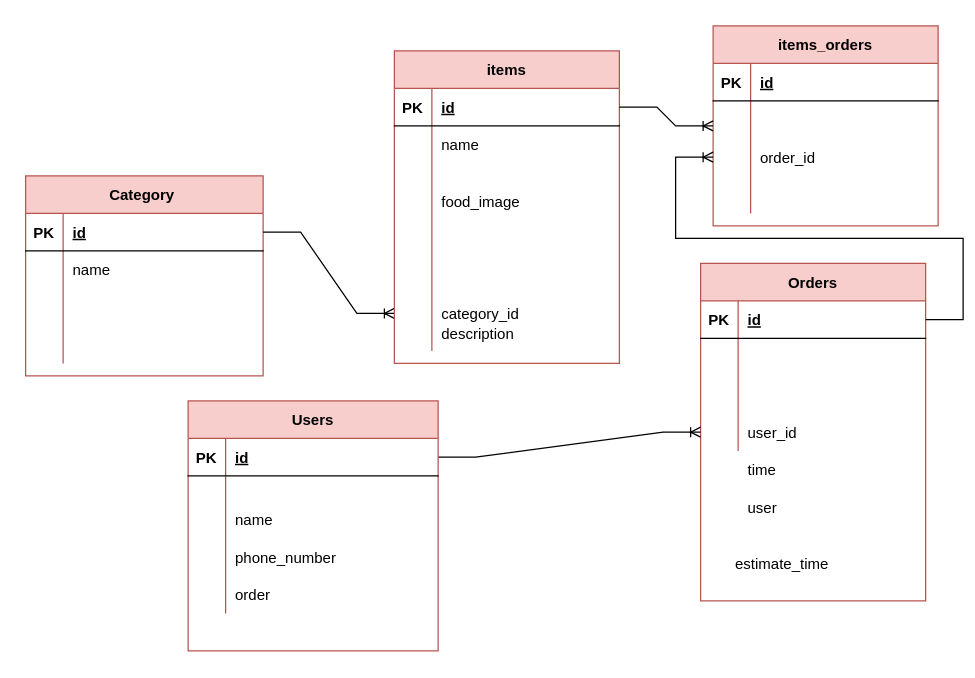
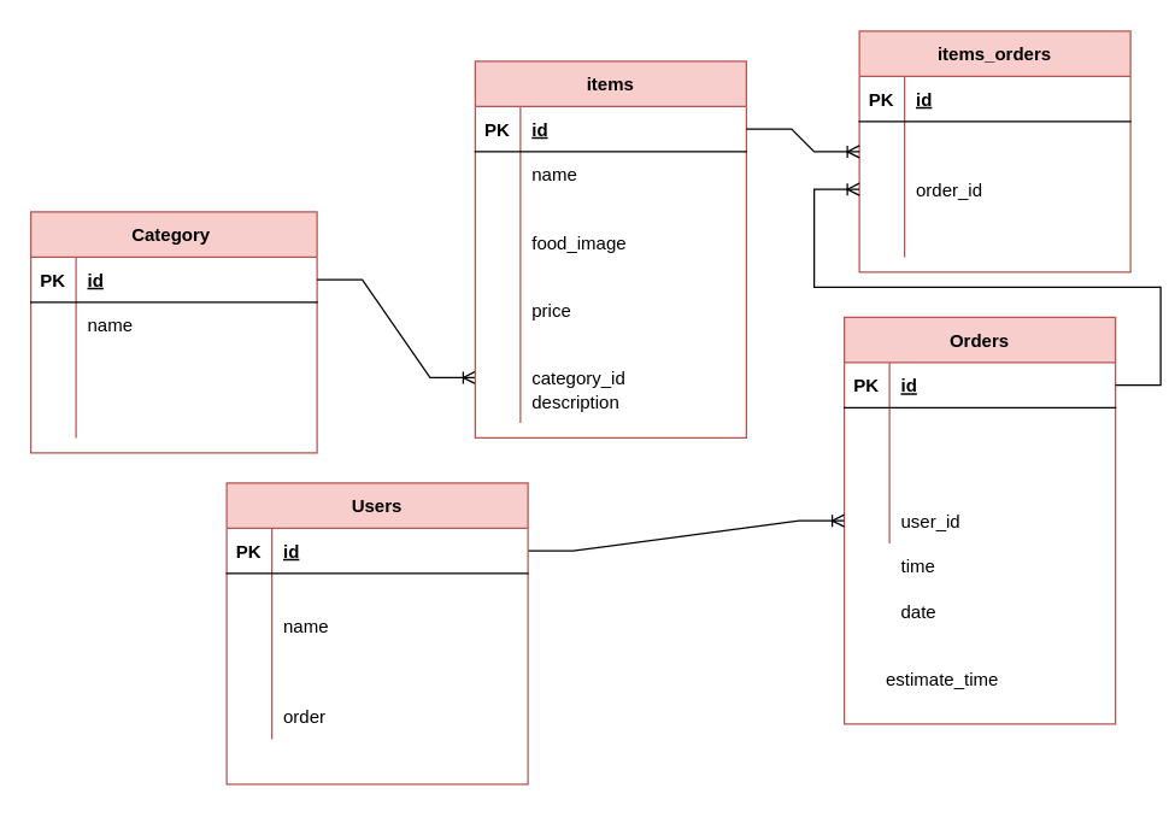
  <mxCell id="0" />
  <mxCell id="1" parent="0" />
  <mxCell id="2" value="Orders" style="shape=table;startSize=30;container=1;collapsible=1;childLayout=tableLayout;fixedRows=1;rowLines=0;fontStyle=1;align=center;resizeLast=1;fillColor=#f8cecc;strokeColor=#b85450;" vertex="1" parent="1"><mxGeometry x="560" y="210" width="180" height="270" as="geometry" /></mxCell>
  <mxCell id="3" value="" style="shape=partialRectangle;collapsible=0;dropTarget=0;pointerEvents=0;fillColor=none;top=0;left=0;bottom=1;right=0;points=[[0,0.5],[1,0.5]];portConstraint=eastwest;" vertex="1" parent="2"><mxGeometry y="30" width="180" height="30" as="geometry" /></mxCell>
  <mxCell id="4" value="PK" style="shape=partialRectangle;connectable=0;fillColor=none;top=0;left=0;bottom=0;right=0;fontStyle=1;overflow=hidden;" vertex="1" parent="3"><mxGeometry width="30" height="30" as="geometry"><mxRectangle width="30" height="30" as="alternateBounds" /></mxGeometry></mxCell>
  <mxCell id="5" value="id" style="shape=partialRectangle;connectable=0;fillColor=none;top=0;left=0;bottom=0;right=0;align=left;spacingLeft=6;fontStyle=5;overflow=hidden;" vertex="1" parent="3"><mxGeometry x="30" width="150" height="30" as="geometry"><mxRectangle width="150" height="30" as="alternateBounds" /></mxGeometry></mxCell>
  <mxCell id="6" value="" style="shape=partialRectangle;collapsible=0;dropTarget=0;pointerEvents=0;fillColor=none;top=0;left=0;bottom=0;right=0;points=[[0,0.5],[1,0.5]];portConstraint=eastwest;" vertex="1" parent="2"><mxGeometry y="60" width="180" height="30" as="geometry" /></mxCell>
  <mxCell id="7" value="" style="shape=partialRectangle;connectable=0;fillColor=none;top=0;left=0;bottom=0;right=0;editable=1;overflow=hidden;" vertex="1" parent="6"><mxGeometry width="30" height="30" as="geometry"><mxRectangle width="30" height="30" as="alternateBounds" /></mxGeometry></mxCell>
  <mxCell id="8" value="" style="shape=partialRectangle;connectable=0;fillColor=none;top=0;left=0;bottom=0;right=0;align=left;spacingLeft=6;overflow=hidden;" vertex="1" parent="6"><mxGeometry x="30" width="150" height="30" as="geometry"><mxRectangle width="150" height="30" as="alternateBounds" /></mxGeometry></mxCell>
  <mxCell id="9" value="" style="shape=partialRectangle;collapsible=0;dropTarget=0;pointerEvents=0;fillColor=none;top=0;left=0;bottom=0;right=0;points=[[0,0.5],[1,0.5]];portConstraint=eastwest;" vertex="1" parent="2"><mxGeometry y="90" width="180" height="30" as="geometry" /></mxCell>
  <mxCell id="10" value="" style="shape=partialRectangle;connectable=0;fillColor=none;top=0;left=0;bottom=0;right=0;editable=1;overflow=hidden;" vertex="1" parent="9"><mxGeometry width="30" height="30" as="geometry"><mxRectangle width="30" height="30" as="alternateBounds" /></mxGeometry></mxCell>
  <mxCell id="11" value="" style="shape=partialRectangle;collapsible=0;dropTarget=0;pointerEvents=0;fillColor=none;top=0;left=0;bottom=0;right=0;points=[[0,0.5],[1,0.5]];portConstraint=eastwest;" vertex="1" parent="2"><mxGeometry y="120" width="180" height="30" as="geometry" /></mxCell>
  <mxCell id="12" value="" style="shape=partialRectangle;connectable=0;fillColor=none;top=0;left=0;bottom=0;right=0;editable=1;overflow=hidden;" vertex="1" parent="11"><mxGeometry width="30" height="30" as="geometry"><mxRectangle width="30" height="30" as="alternateBounds" /></mxGeometry></mxCell>
  <mxCell id="13" value="user_id" style="shape=partialRectangle;connectable=0;fillColor=none;top=0;left=0;bottom=0;right=0;align=left;spacingLeft=6;overflow=hidden;" vertex="1" parent="11"><mxGeometry x="30" width="150" height="30" as="geometry"><mxRectangle width="150" height="30" as="alternateBounds" /></mxGeometry></mxCell>
  <mxCell id="14" value="" style="edgeStyle=entityRelationEdgeStyle;fontSize=12;html=1;endArrow=ERoneToMany;rounded=0;entryX=0;entryY=0.5;entryDx=0;entryDy=0;" edge="1" parent="1" source="17" target="11"><mxGeometry width="100" height="100" relative="1" as="geometry"><mxPoint x="360" y="400" as="sourcePoint" /><mxPoint x="460" y="300" as="targetPoint" /></mxGeometry></mxCell>
  <mxCell id="15" value="" style="group" vertex="1" connectable="0" parent="1"><mxGeometry x="150" y="320" width="200" height="170" as="geometry" /></mxCell>
  <mxCell id="16" value="Users" style="shape=table;startSize=30;container=1;collapsible=1;childLayout=tableLayout;fixedRows=1;rowLines=0;fontStyle=1;align=center;resizeLast=1;fillColor=#f8cecc;strokeColor=#b85450;" vertex="1" parent="15"><mxGeometry width="200" height="200" as="geometry" /></mxCell>
  <mxCell id="17" value="" style="shape=partialRectangle;collapsible=0;dropTarget=0;pointerEvents=0;fillColor=none;top=0;left=0;bottom=1;right=0;points=[[0,0.5],[1,0.5]];portConstraint=eastwest;" vertex="1" parent="16"><mxGeometry y="30" width="200" height="30" as="geometry" /></mxCell>
  <mxCell id="18" value="PK" style="shape=partialRectangle;connectable=0;fillColor=none;top=0;left=0;bottom=0;right=0;fontStyle=1;overflow=hidden;" vertex="1" parent="17"><mxGeometry width="30" height="30" as="geometry"><mxRectangle width="30" height="30" as="alternateBounds" /></mxGeometry></mxCell>
  <mxCell id="19" value="id" style="shape=partialRectangle;connectable=0;fillColor=none;top=0;left=0;bottom=0;right=0;align=left;spacingLeft=6;fontStyle=5;overflow=hidden;" vertex="1" parent="17"><mxGeometry x="30" width="170" height="30" as="geometry"><mxRectangle width="170" height="30" as="alternateBounds" /></mxGeometry></mxCell>
  <mxCell id="20" value="" style="shape=partialRectangle;collapsible=0;dropTarget=0;pointerEvents=0;fillColor=none;top=0;left=0;bottom=0;right=0;points=[[0,0.5],[1,0.5]];portConstraint=eastwest;" vertex="1" parent="16"><mxGeometry y="60" width="200" height="20" as="geometry" /></mxCell>
  <mxCell id="21" value="" style="shape=partialRectangle;connectable=0;fillColor=none;top=0;left=0;bottom=0;right=0;editable=1;overflow=hidden;" vertex="1" parent="20"><mxGeometry width="30" height="20" as="geometry"><mxRectangle width="30" height="20" as="alternateBounds" /></mxGeometry></mxCell>
  <mxCell id="22" value="" style="shape=partialRectangle;connectable=0;fillColor=none;top=0;left=0;bottom=0;right=0;align=left;spacingLeft=6;overflow=hidden;" vertex="1" parent="20"><mxGeometry x="30" width="170" height="20" as="geometry"><mxRectangle width="170" height="20" as="alternateBounds" /></mxGeometry></mxCell>
  <mxCell id="23" value="" style="shape=partialRectangle;collapsible=0;dropTarget=0;pointerEvents=0;fillColor=none;top=0;left=0;bottom=0;right=0;points=[[0,0.5],[1,0.5]];portConstraint=eastwest;" vertex="1" parent="16"><mxGeometry y="80" width="200" height="30" as="geometry" /></mxCell>
  <mxCell id="24" value="" style="shape=partialRectangle;connectable=0;fillColor=none;top=0;left=0;bottom=0;right=0;editable=1;overflow=hidden;" vertex="1" parent="23"><mxGeometry width="30" height="30" as="geometry"><mxRectangle width="30" height="30" as="alternateBounds" /></mxGeometry></mxCell>
  <mxCell id="25" value="name" style="shape=partialRectangle;connectable=0;fillColor=none;top=0;left=0;bottom=0;right=0;align=left;spacingLeft=6;overflow=hidden;" vertex="1" parent="23"><mxGeometry x="30" width="170" height="30" as="geometry"><mxRectangle width="170" height="30" as="alternateBounds" /></mxGeometry></mxCell>
  <mxCell id="26" value="" style="shape=partialRectangle;collapsible=0;dropTarget=0;pointerEvents=0;fillColor=none;top=0;left=0;bottom=0;right=0;points=[[0,0.5],[1,0.5]];portConstraint=eastwest;" vertex="1" parent="16"><mxGeometry y="110" width="200" height="30" as="geometry" /></mxCell>
  <mxCell id="27" value="" style="shape=partialRectangle;connectable=0;fillColor=none;top=0;left=0;bottom=0;right=0;editable=1;overflow=hidden;" vertex="1" parent="26"><mxGeometry width="30" height="30" as="geometry"><mxRectangle width="30" height="30" as="alternateBounds" /></mxGeometry></mxCell>
- <mxCell id="28" value="phone_number" style="shape=partialRectangle;connectable=0;fillColor=none;top=0;left=0;bottom=0;right=0;align=left;spacingLeft=6;overflow=hidden;" vertex="1" parent="26"><mxGeometry x="30" width="170" height="30" as="geometry"><mxRectangle width="170" height="30" as="alternateBounds" /></mxGeometry></mxCell>
  <mxCell id="29" value="" style="shape=partialRectangle;collapsible=0;dropTarget=0;pointerEvents=0;fillColor=none;top=0;left=0;bottom=0;right=0;points=[[0,0.5],[1,0.5]];portConstraint=eastwest;" vertex="1" parent="16"><mxGeometry y="140" width="200" height="30" as="geometry" /></mxCell>
  <mxCell id="30" value="" style="shape=partialRectangle;connectable=0;fillColor=none;top=0;left=0;bottom=0;right=0;editable=1;overflow=hidden;" vertex="1" parent="29"><mxGeometry width="30" height="30" as="geometry"><mxRectangle width="30" height="30" as="alternateBounds" /></mxGeometry></mxCell>
  <mxCell id="31" value="order" style="shape=partialRectangle;connectable=0;fillColor=none;top=0;left=0;bottom=0;right=0;align=left;spacingLeft=6;overflow=hidden;" vertex="1" parent="29"><mxGeometry x="30" width="170" height="30" as="geometry"><mxRectangle width="170" height="30" as="alternateBounds" /></mxGeometry></mxCell>
  <mxCell id="32" value="time" style="shape=partialRectangle;connectable=0;fillColor=none;top=0;left=0;bottom=0;right=0;align=left;spacingLeft=6;overflow=hidden;" vertex="1" parent="1"><mxGeometry x="590" y="360" width="150" height="30" as="geometry"><mxRectangle width="150" height="30" as="alternateBounds" /></mxGeometry></mxCell>
- <mxCell id="33" value="user" style="shape=partialRectangle;connectable=0;fillColor=none;top=0;left=0;bottom=0;right=0;align=left;spacingLeft=6;overflow=hidden;" vertex="1" parent="1"><mxGeometry x="590" y="390" width="150" height="30" as="geometry"><mxRectangle width="150" height="30" as="alternateBounds" /></mxGeometry></mxCell>
+ <mxCell id="33" value="date" style="shape=partialRectangle;connectable=0;fillColor=none;top=0;left=0;bottom=0;right=0;align=left;spacingLeft=6;overflow=hidden;" vertex="1" parent="1"><mxGeometry x="590" y="390" width="150" height="30" as="geometry"><mxRectangle width="150" height="30" as="alternateBounds" /></mxGeometry></mxCell>
  <mxCell id="34" value="estimate_time" style="shape=partialRectangle;connectable=0;fillColor=none;top=0;left=0;bottom=0;right=0;align=left;spacingLeft=6;overflow=hidden;" vertex="1" parent="1"><mxGeometry x="580" y="435" width="150" height="30" as="geometry"><mxRectangle width="150" height="30" as="alternateBounds" /></mxGeometry></mxCell>
  <mxCell id="35" value="" style="group" vertex="1" connectable="0" parent="1"><mxGeometry x="315" y="70" width="180" height="210" as="geometry" /></mxCell>
  <mxCell id="36" value="description " style="shape=partialRectangle;connectable=0;fillColor=none;top=0;left=0;bottom=0;right=0;align=left;spacingLeft=6;overflow=hidden;" vertex="1" parent="35"><mxGeometry x="30" y="181.363" width="150" height="28.636" as="geometry"><mxRectangle width="150" height="30" as="alternateBounds" /></mxGeometry></mxCell>
  <mxCell id="37" value="Category " style="shape=table;startSize=30;container=1;collapsible=1;childLayout=tableLayout;fixedRows=1;rowLines=0;fontStyle=1;align=center;resizeLast=1;fillColor=#f8cecc;strokeColor=#b85450;" vertex="1" parent="1"><mxGeometry x="20" y="140" width="190" height="160" as="geometry" /></mxCell>
  <mxCell id="38" value="" style="shape=partialRectangle;collapsible=0;dropTarget=0;pointerEvents=0;fillColor=none;top=0;left=0;bottom=1;right=0;points=[[0,0.5],[1,0.5]];portConstraint=eastwest;" vertex="1" parent="37"><mxGeometry y="30" width="190" height="30" as="geometry" /></mxCell>
  <mxCell id="39" value="PK" style="shape=partialRectangle;connectable=0;fillColor=none;top=0;left=0;bottom=0;right=0;fontStyle=1;overflow=hidden;" vertex="1" parent="38"><mxGeometry width="30" height="30" as="geometry"><mxRectangle width="30" height="30" as="alternateBounds" /></mxGeometry></mxCell>
  <mxCell id="40" value="id" style="shape=partialRectangle;connectable=0;fillColor=none;top=0;left=0;bottom=0;right=0;align=left;spacingLeft=6;fontStyle=5;overflow=hidden;" vertex="1" parent="38"><mxGeometry x="30" width="160" height="30" as="geometry"><mxRectangle width="160" height="30" as="alternateBounds" /></mxGeometry></mxCell>
  <mxCell id="41" value="" style="shape=partialRectangle;collapsible=0;dropTarget=0;pointerEvents=0;fillColor=none;top=0;left=0;bottom=0;right=0;points=[[0,0.5],[1,0.5]];portConstraint=eastwest;" vertex="1" parent="37"><mxGeometry y="60" width="190" height="30" as="geometry" /></mxCell>
  <mxCell id="42" value="" style="shape=partialRectangle;connectable=0;fillColor=none;top=0;left=0;bottom=0;right=0;editable=1;overflow=hidden;" vertex="1" parent="41"><mxGeometry width="30" height="30" as="geometry"><mxRectangle width="30" height="30" as="alternateBounds" /></mxGeometry></mxCell>
  <mxCell id="43" value="name" style="shape=partialRectangle;connectable=0;fillColor=none;top=0;left=0;bottom=0;right=0;align=left;spacingLeft=6;overflow=hidden;" vertex="1" parent="41"><mxGeometry x="30" width="160" height="30" as="geometry"><mxRectangle width="160" height="30" as="alternateBounds" /></mxGeometry></mxCell>
  <mxCell id="44" value="" style="shape=partialRectangle;collapsible=0;dropTarget=0;pointerEvents=0;fillColor=none;top=0;left=0;bottom=0;right=0;points=[[0,0.5],[1,0.5]];portConstraint=eastwest;" vertex="1" parent="37"><mxGeometry y="90" width="190" height="30" as="geometry" /></mxCell>
  <mxCell id="45" value="" style="shape=partialRectangle;connectable=0;fillColor=none;top=0;left=0;bottom=0;right=0;editable=1;overflow=hidden;" vertex="1" parent="44"><mxGeometry width="30" height="30" as="geometry"><mxRectangle width="30" height="30" as="alternateBounds" /></mxGeometry></mxCell>
  <mxCell id="46" value="" style="shape=partialRectangle;connectable=0;fillColor=none;top=0;left=0;bottom=0;right=0;align=left;spacingLeft=6;overflow=hidden;" vertex="1" parent="44"><mxGeometry x="30" width="160" height="30" as="geometry"><mxRectangle width="160" height="30" as="alternateBounds" /></mxGeometry></mxCell>
  <mxCell id="47" value="" style="shape=partialRectangle;collapsible=0;dropTarget=0;pointerEvents=0;fillColor=none;top=0;left=0;bottom=0;right=0;points=[[0,0.5],[1,0.5]];portConstraint=eastwest;" vertex="1" parent="37"><mxGeometry y="120" width="190" height="30" as="geometry" /></mxCell>
  <mxCell id="48" value="" style="shape=partialRectangle;connectable=0;fillColor=none;top=0;left=0;bottom=0;right=0;editable=1;overflow=hidden;" vertex="1" parent="47"><mxGeometry width="30" height="30" as="geometry"><mxRectangle width="30" height="30" as="alternateBounds" /></mxGeometry></mxCell>
  <mxCell id="49" value="" style="shape=partialRectangle;connectable=0;fillColor=none;top=0;left=0;bottom=0;right=0;align=left;spacingLeft=6;overflow=hidden;" vertex="1" parent="47"><mxGeometry x="30" width="160" height="30" as="geometry"><mxRectangle width="160" height="30" as="alternateBounds" /></mxGeometry></mxCell>
  <mxCell id="50" value="" style="edgeStyle=entityRelationEdgeStyle;fontSize=12;html=1;endArrow=ERoneToMany;rounded=0;entryX=0;entryY=0.5;entryDx=0;entryDy=0;" edge="1" parent="1" source="38" target="64"><mxGeometry width="100" height="100" relative="1" as="geometry"><mxPoint x="205" y="240" as="sourcePoint" /><mxPoint x="315" y="140" as="targetPoint" /></mxGeometry></mxCell>
  <mxCell id="51" value="items" style="shape=table;startSize=30;container=1;collapsible=1;childLayout=tableLayout;fixedRows=1;rowLines=0;fontStyle=1;align=center;resizeLast=1;fillColor=#f8cecc;strokeColor=#b85450;" vertex="1" parent="1"><mxGeometry x="315" y="40" width="180" height="250" as="geometry" /></mxCell>
  <mxCell id="52" value="" style="shape=partialRectangle;collapsible=0;dropTarget=0;pointerEvents=0;fillColor=none;top=0;left=0;bottom=1;right=0;points=[[0,0.5],[1,0.5]];portConstraint=eastwest;" vertex="1" parent="51"><mxGeometry y="30" width="180" height="30" as="geometry" /></mxCell>
  <mxCell id="53" value="PK" style="shape=partialRectangle;connectable=0;fillColor=none;top=0;left=0;bottom=0;right=0;fontStyle=1;overflow=hidden;" vertex="1" parent="52"><mxGeometry width="30" height="30" as="geometry"><mxRectangle width="30" height="30" as="alternateBounds" /></mxGeometry></mxCell>
  <mxCell id="54" value="id" style="shape=partialRectangle;connectable=0;fillColor=none;top=0;left=0;bottom=0;right=0;align=left;spacingLeft=6;fontStyle=5;overflow=hidden;" vertex="1" parent="52"><mxGeometry x="30" width="150" height="30" as="geometry"><mxRectangle width="150" height="30" as="alternateBounds" /></mxGeometry></mxCell>
  <mxCell id="55" value="" style="shape=partialRectangle;collapsible=0;dropTarget=0;pointerEvents=0;fillColor=none;top=0;left=0;bottom=0;right=0;points=[[0,0.5],[1,0.5]];portConstraint=eastwest;" vertex="1" parent="51"><mxGeometry y="60" width="180" height="30" as="geometry" /></mxCell>
  <mxCell id="56" value="" style="shape=partialRectangle;connectable=0;fillColor=none;top=0;left=0;bottom=0;right=0;editable=1;overflow=hidden;" vertex="1" parent="55"><mxGeometry width="30" height="30" as="geometry"><mxRectangle width="30" height="30" as="alternateBounds" /></mxGeometry></mxCell>
  <mxCell id="57" value="name" style="shape=partialRectangle;connectable=0;fillColor=none;top=0;left=0;bottom=0;right=0;align=left;spacingLeft=6;overflow=hidden;" vertex="1" parent="55"><mxGeometry x="30" width="150" height="30" as="geometry"><mxRectangle width="150" height="30" as="alternateBounds" /></mxGeometry></mxCell>
  <mxCell id="58" value="" style="shape=partialRectangle;collapsible=0;dropTarget=0;pointerEvents=0;fillColor=none;top=0;left=0;bottom=0;right=0;points=[[0,0.5],[1,0.5]];portConstraint=eastwest;" vertex="1" parent="51"><mxGeometry y="90" width="180" height="60" as="geometry" /></mxCell>
  <mxCell id="59" value="" style="shape=partialRectangle;connectable=0;fillColor=none;top=0;left=0;bottom=0;right=0;editable=1;overflow=hidden;" vertex="1" parent="58"><mxGeometry width="30" height="60" as="geometry"><mxRectangle width="30" height="60" as="alternateBounds" /></mxGeometry></mxCell>
  <mxCell id="60" value="food_image" style="shape=partialRectangle;connectable=0;fillColor=none;top=0;left=0;bottom=0;right=0;align=left;spacingLeft=6;overflow=hidden;" vertex="1" parent="58"><mxGeometry x="30" width="150" height="60" as="geometry"><mxRectangle width="150" height="60" as="alternateBounds" /></mxGeometry></mxCell>
  <mxCell id="61" value="" style="shape=partialRectangle;collapsible=0;dropTarget=0;pointerEvents=0;fillColor=none;top=0;left=0;bottom=0;right=0;points=[[0,0.5],[1,0.5]];portConstraint=eastwest;" vertex="1" parent="51"><mxGeometry y="150" width="180" height="30" as="geometry" /></mxCell>
  <mxCell id="62" value="" style="shape=partialRectangle;connectable=0;fillColor=none;top=0;left=0;bottom=0;right=0;editable=1;overflow=hidden;" vertex="1" parent="61"><mxGeometry width="30" height="30" as="geometry"><mxRectangle width="30" height="30" as="alternateBounds" /></mxGeometry></mxCell>
+ <mxCell id="63" value="price" style="shape=partialRectangle;connectable=0;fillColor=none;top=0;left=0;bottom=0;right=0;align=left;spacingLeft=6;overflow=hidden;" vertex="1" parent="61"><mxGeometry x="30" width="150" height="30" as="geometry"><mxRectangle width="150" height="30" as="alternateBounds" /></mxGeometry></mxCell>
  <mxCell id="64" value="" style="shape=partialRectangle;collapsible=0;dropTarget=0;pointerEvents=0;fillColor=none;top=0;left=0;bottom=0;right=0;points=[[0,0.5],[1,0.5]];portConstraint=eastwest;" vertex="1" parent="51"><mxGeometry y="180" width="180" height="60" as="geometry" /></mxCell>
  <mxCell id="65" value="" style="shape=partialRectangle;connectable=0;fillColor=none;top=0;left=0;bottom=0;right=0;editable=1;overflow=hidden;" vertex="1" parent="64"><mxGeometry width="30" height="60" as="geometry"><mxRectangle width="30" height="60" as="alternateBounds" /></mxGeometry></mxCell>
  <mxCell id="66" value="category_id " style="shape=partialRectangle;connectable=0;fillColor=none;top=0;left=0;bottom=0;right=0;align=left;spacingLeft=6;overflow=hidden;" vertex="1" parent="64"><mxGeometry x="30" width="150" height="60" as="geometry"><mxRectangle width="150" height="60" as="alternateBounds" /></mxGeometry></mxCell>
  <mxCell id="67" value="items_orders" style="shape=table;startSize=30;container=1;collapsible=1;childLayout=tableLayout;fixedRows=1;rowLines=0;fontStyle=1;align=center;resizeLast=1;fillColor=#f8cecc;strokeColor=#b85450;" vertex="1" parent="1"><mxGeometry x="570" y="20" width="180" height="160" as="geometry" /></mxCell>
  <mxCell id="68" value="" style="shape=partialRectangle;collapsible=0;dropTarget=0;pointerEvents=0;fillColor=none;top=0;left=0;bottom=1;right=0;points=[[0,0.5],[1,0.5]];portConstraint=eastwest;" vertex="1" parent="67"><mxGeometry y="30" width="180" height="30" as="geometry" /></mxCell>
  <mxCell id="69" value="PK" style="shape=partialRectangle;connectable=0;fillColor=none;top=0;left=0;bottom=0;right=0;fontStyle=1;overflow=hidden;" vertex="1" parent="68"><mxGeometry width="30" height="30" as="geometry"><mxRectangle width="30" height="30" as="alternateBounds" /></mxGeometry></mxCell>
  <mxCell id="70" value="id" style="shape=partialRectangle;connectable=0;fillColor=none;top=0;left=0;bottom=0;right=0;align=left;spacingLeft=6;fontStyle=5;overflow=hidden;" vertex="1" parent="68"><mxGeometry x="30" width="150" height="30" as="geometry"><mxRectangle width="150" height="30" as="alternateBounds" /></mxGeometry></mxCell>
  <mxCell id="71" value="" style="shape=partialRectangle;collapsible=0;dropTarget=0;pointerEvents=0;fillColor=none;top=0;left=0;bottom=0;right=0;points=[[0,0.5],[1,0.5]];portConstraint=eastwest;" vertex="1" parent="67"><mxGeometry y="60" width="180" height="30" as="geometry" /></mxCell>
  <mxCell id="72" value="" style="shape=partialRectangle;connectable=0;fillColor=none;top=0;left=0;bottom=0;right=0;editable=1;overflow=hidden;" vertex="1" parent="71"><mxGeometry width="30" height="30" as="geometry"><mxRectangle width="30" height="30" as="alternateBounds" /></mxGeometry></mxCell>
  <mxCell id="73" value="" style="shape=partialRectangle;collapsible=0;dropTarget=0;pointerEvents=0;fillColor=none;top=0;left=0;bottom=0;right=0;points=[[0,0.5],[1,0.5]];portConstraint=eastwest;" vertex="1" parent="67"><mxGeometry y="90" width="180" height="30" as="geometry" /></mxCell>
  <mxCell id="74" value="" style="shape=partialRectangle;connectable=0;fillColor=none;top=0;left=0;bottom=0;right=0;editable=1;overflow=hidden;" vertex="1" parent="73"><mxGeometry width="30" height="30" as="geometry"><mxRectangle width="30" height="30" as="alternateBounds" /></mxGeometry></mxCell>
  <mxCell id="75" value="order_id" style="shape=partialRectangle;connectable=0;fillColor=none;top=0;left=0;bottom=0;right=0;align=left;spacingLeft=6;overflow=hidden;" vertex="1" parent="73"><mxGeometry x="30" width="150" height="30" as="geometry"><mxRectangle width="150" height="30" as="alternateBounds" /></mxGeometry></mxCell>
  <mxCell id="76" value="" style="shape=partialRectangle;collapsible=0;dropTarget=0;pointerEvents=0;fillColor=none;top=0;left=0;bottom=0;right=0;points=[[0,0.5],[1,0.5]];portConstraint=eastwest;" vertex="1" parent="67"><mxGeometry y="120" width="180" height="30" as="geometry" /></mxCell>
  <mxCell id="77" value="" style="shape=partialRectangle;connectable=0;fillColor=none;top=0;left=0;bottom=0;right=0;editable=1;overflow=hidden;" vertex="1" parent="76"><mxGeometry width="30" height="30" as="geometry"><mxRectangle width="30" height="30" as="alternateBounds" /></mxGeometry></mxCell>
  <mxCell id="78" value="" style="shape=partialRectangle;connectable=0;fillColor=none;top=0;left=0;bottom=0;right=0;align=left;spacingLeft=6;overflow=hidden;" vertex="1" parent="76"><mxGeometry x="30" width="150" height="30" as="geometry"><mxRectangle width="150" height="30" as="alternateBounds" /></mxGeometry></mxCell>
  <mxCell id="79" value="" style="edgeStyle=entityRelationEdgeStyle;fontSize=12;html=1;endArrow=ERoneToMany;rounded=0;" edge="1" parent="1" source="52"><mxGeometry width="100" height="100" relative="1" as="geometry"><mxPoint x="470" y="200" as="sourcePoint" /><mxPoint x="570" y="100" as="targetPoint" /></mxGeometry></mxCell>
  <mxCell id="80" value="" style="edgeStyle=entityRelationEdgeStyle;fontSize=12;html=1;endArrow=ERoneToMany;rounded=0;" edge="1" parent="1" source="3"><mxGeometry width="100" height="100" relative="1" as="geometry"><mxPoint x="470" y="225" as="sourcePoint" /><mxPoint x="570" y="125" as="targetPoint" /></mxGeometry></mxCell>
